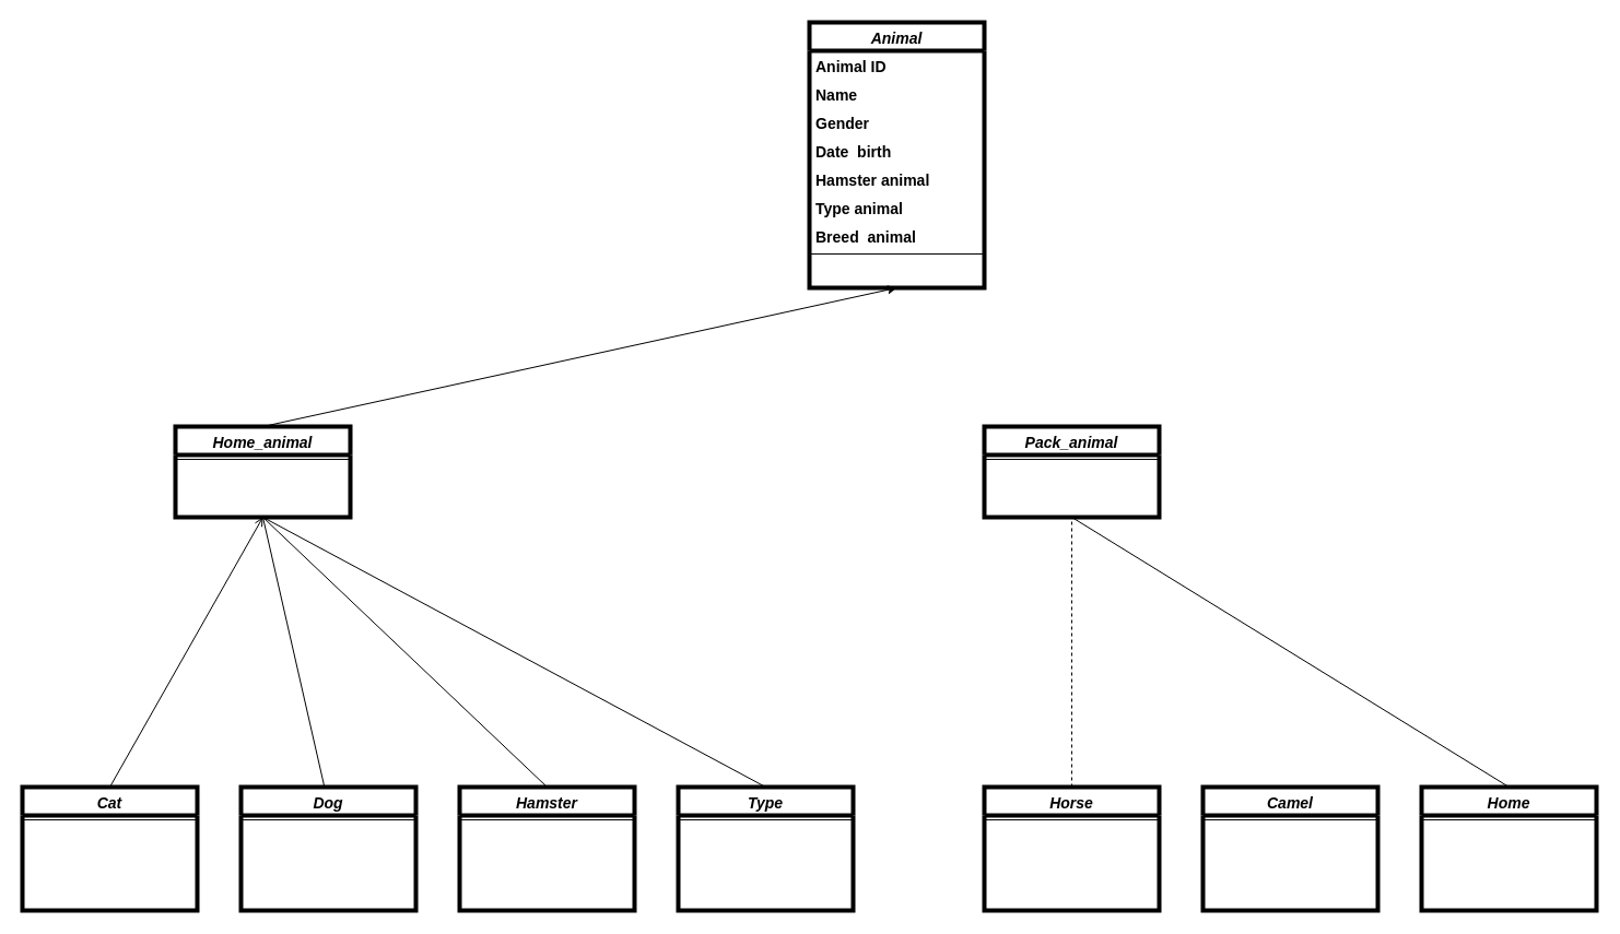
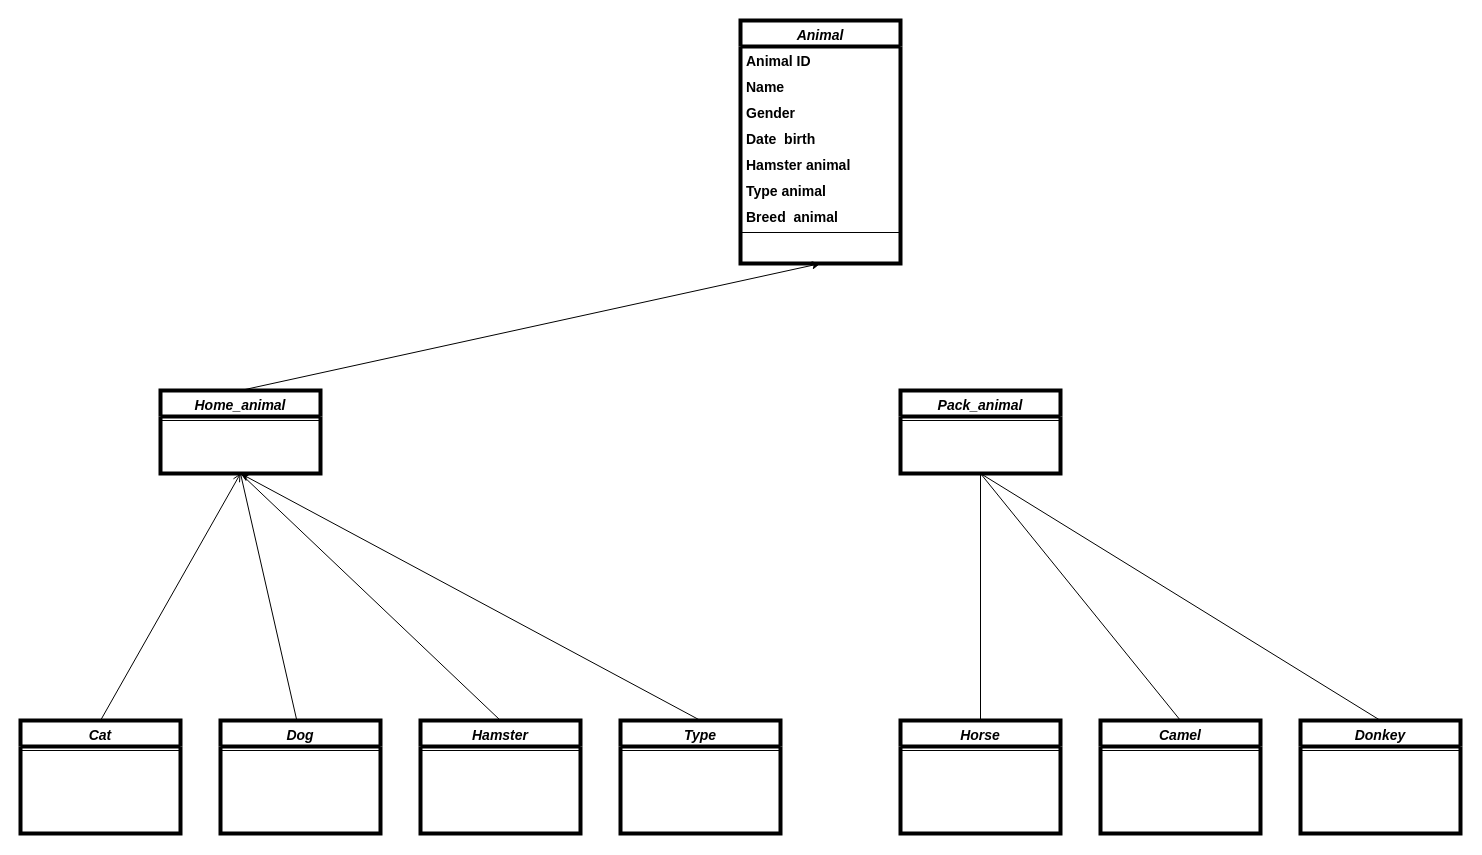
  <mxCell id="0" />
  <mxCell id="1" parent="0" />
  <mxCell id="2" value="Home_animal" style="swimlane;fontStyle=3;align=center;verticalAlign=top;childLayout=stackLayout;horizontal=1;startSize=26;horizontalStack=0;resizeParent=1;resizeLast=0;collapsible=1;marginBottom=0;rounded=0;shadow=0;strokeWidth=4;fontSize=14;" parent="1" vertex="1"><mxGeometry x="160" y="390" width="160" height="83" as="geometry"><mxRectangle x="100" y="30" width="160" height="26" as="alternateBounds" /></mxGeometry></mxCell>
  <mxCell id="3" value="" style="line;html=1;strokeWidth=1;align=left;verticalAlign=middle;spacingTop=-1;spacingLeft=3;spacingRight=3;rotatable=0;labelPosition=right;points=[];portConstraint=eastwest;fontSize=14;fontStyle=1" parent="2" vertex="1"><mxGeometry y="26" width="160" height="8" as="geometry" /></mxCell>
  <mxCell id="4" value="Cat" style="swimlane;fontStyle=3;align=center;verticalAlign=top;childLayout=stackLayout;horizontal=1;startSize=26;horizontalStack=0;resizeParent=1;resizeLast=0;collapsible=1;marginBottom=0;rounded=0;shadow=0;strokeWidth=4;fontSize=14;" parent="1" vertex="1"><mxGeometry x="20" y="720" width="160" height="113" as="geometry"><mxRectangle x="230" y="140" width="160" height="26" as="alternateBounds" /></mxGeometry></mxCell>
  <mxCell id="5" value="" style="line;html=1;strokeWidth=1;align=left;verticalAlign=middle;spacingTop=-1;spacingLeft=3;spacingRight=3;rotatable=0;labelPosition=right;points=[];portConstraint=eastwest;fontSize=14;fontStyle=1" parent="4" vertex="1"><mxGeometry y="26" width="160" height="8" as="geometry" /></mxCell>
  <mxCell id="6" value="Dog" style="swimlane;fontStyle=3;align=center;verticalAlign=top;childLayout=stackLayout;horizontal=1;startSize=26;horizontalStack=0;resizeParent=1;resizeLast=0;collapsible=1;marginBottom=0;rounded=0;shadow=0;strokeWidth=4;fontSize=14;" parent="1" vertex="1"><mxGeometry x="220" y="720" width="160" height="113" as="geometry"><mxRectangle x="230" y="140" width="160" height="26" as="alternateBounds" /></mxGeometry></mxCell>
  <mxCell id="7" value="" style="line;html=1;strokeWidth=1;align=left;verticalAlign=middle;spacingTop=-1;spacingLeft=3;spacingRight=3;rotatable=0;labelPosition=right;points=[];portConstraint=eastwest;fontSize=14;fontStyle=1" parent="6" vertex="1"><mxGeometry y="26" width="160" height="8" as="geometry" /></mxCell>
  <mxCell id="8" value="Hamster" style="swimlane;fontStyle=3;align=center;verticalAlign=top;childLayout=stackLayout;horizontal=1;startSize=26;horizontalStack=0;resizeParent=1;resizeLast=0;collapsible=1;marginBottom=0;rounded=0;shadow=0;strokeWidth=4;fontSize=14;" parent="1" vertex="1"><mxGeometry x="420" y="720" width="160" height="113" as="geometry"><mxRectangle x="230" y="140" width="160" height="26" as="alternateBounds" /></mxGeometry></mxCell>
  <mxCell id="9" value="" style="line;html=1;strokeWidth=1;align=left;verticalAlign=middle;spacingTop=-1;spacingLeft=3;spacingRight=3;rotatable=0;labelPosition=right;points=[];portConstraint=eastwest;fontSize=14;fontStyle=1" parent="8" vertex="1"><mxGeometry y="26" width="160" height="8" as="geometry" /></mxCell>
  <mxCell id="10" value="" style="endArrow=open;html=1;rounded=0;entryX=0.5;entryY=1;entryDx=0;entryDy=0;exitX=0.5;exitY=0;exitDx=0;exitDy=0;fontSize=14;fontStyle=1;" parent="1" source="4" target="2" edge="1"><mxGeometry width="50" height="50" relative="1" as="geometry"><mxPoint x="240" y="740" as="sourcePoint" /><mxPoint x="500" y="760" as="targetPoint" /></mxGeometry></mxCell>
  <mxCell id="11" value="" style="endArrow=none;html=1;rounded=0;exitX=0.476;exitY=-0.006;exitDx=0;exitDy=0;exitPerimeter=0;entryX=0.5;entryY=1;entryDx=0;entryDy=0;fontSize=14;fontStyle=1" parent="1" source="6" target="2" edge="1"><mxGeometry width="50" height="50" relative="1" as="geometry"><mxPoint x="430" y="720" as="sourcePoint" /><mxPoint x="240" y="630" as="targetPoint" /></mxGeometry></mxCell>
  <mxCell id="12" value="" style="endArrow=none;html=1;rounded=0;exitX=0.5;exitY=0;exitDx=0;exitDy=0;fontSize=14;fontStyle=1" parent="1" source="8" edge="1"><mxGeometry width="50" height="50" relative="1" as="geometry"><mxPoint x="450" y="810" as="sourcePoint" /><mxPoint x="240" y="473" as="targetPoint" /></mxGeometry></mxCell>
  <mxCell id="13" value="Pack_animal" style="swimlane;fontStyle=3;align=center;verticalAlign=top;childLayout=stackLayout;horizontal=1;startSize=26;horizontalStack=0;resizeParent=1;resizeLast=0;collapsible=1;marginBottom=0;rounded=0;shadow=0;strokeWidth=4;fontSize=14;" parent="1" vertex="1"><mxGeometry x="900" y="390" width="160" height="83" as="geometry"><mxRectangle x="100" y="30" width="160" height="26" as="alternateBounds" /></mxGeometry></mxCell>
  <mxCell id="14" value="" style="line;html=1;strokeWidth=1;align=left;verticalAlign=middle;spacingTop=-1;spacingLeft=3;spacingRight=3;rotatable=0;labelPosition=right;points=[];portConstraint=eastwest;fontSize=14;fontStyle=1" parent="13" vertex="1"><mxGeometry y="26" width="160" height="8" as="geometry" /></mxCell>
  <mxCell id="15" value="Horse" style="swimlane;fontStyle=3;align=center;verticalAlign=top;childLayout=stackLayout;horizontal=1;startSize=26;horizontalStack=0;resizeParent=1;resizeLast=0;collapsible=1;marginBottom=0;rounded=0;shadow=0;strokeWidth=4;fontSize=14;" parent="1" vertex="1"><mxGeometry x="900" y="720" width="160" height="113" as="geometry"><mxRectangle x="230" y="140" width="160" height="26" as="alternateBounds" /></mxGeometry></mxCell>
  <mxCell id="16" value="" style="line;html=1;strokeWidth=1;align=left;verticalAlign=middle;spacingTop=-1;spacingLeft=3;spacingRight=3;rotatable=0;labelPosition=right;points=[];portConstraint=eastwest;fontSize=14;fontStyle=1" parent="15" vertex="1"><mxGeometry y="26" width="160" height="8" as="geometry" /></mxCell>
  <mxCell id="17" value="Animal" style="swimlane;fontStyle=3;align=center;verticalAlign=top;childLayout=stackLayout;horizontal=1;startSize=26;horizontalStack=0;resizeParent=1;resizeLast=0;collapsible=1;marginBottom=0;rounded=0;shadow=0;strokeWidth=4;fontSize=14;" parent="1" vertex="1"><mxGeometry x="740" y="20" width="160" height="243" as="geometry"><mxRectangle x="100" y="30" width="160" height="26" as="alternateBounds" /></mxGeometry></mxCell>
  <mxCell id="18" value="Animal ID" style="text;align=left;verticalAlign=top;spacingLeft=4;spacingRight=4;overflow=hidden;rotatable=0;points=[[0,0.5],[1,0.5]];portConstraint=eastwest;rounded=0;shadow=0;html=0;fontSize=14;fontStyle=1" parent="17" vertex="1"><mxGeometry y="26" width="160" height="26" as="geometry" /></mxCell>
  <mxCell id="19" value="Name" style="text;align=left;verticalAlign=top;spacingLeft=4;spacingRight=4;overflow=hidden;rotatable=0;points=[[0,0.5],[1,0.5]];portConstraint=eastwest;fontSize=14;fontStyle=1" parent="17" vertex="1"><mxGeometry y="52" width="160" height="26" as="geometry" /></mxCell>
  <mxCell id="20" value="Gender" style="text;align=left;verticalAlign=top;spacingLeft=4;spacingRight=4;overflow=hidden;rotatable=0;points=[[0,0.5],[1,0.5]];portConstraint=eastwest;rounded=0;shadow=0;html=0;fontSize=14;fontStyle=1" parent="17" vertex="1"><mxGeometry y="78" width="160" height="26" as="geometry" /></mxCell>
  <mxCell id="21" value="Date  birth" style="text;align=left;verticalAlign=top;spacingLeft=4;spacingRight=4;overflow=hidden;rotatable=0;points=[[0,0.5],[1,0.5]];portConstraint=eastwest;rounded=0;shadow=0;html=0;fontSize=14;fontStyle=1" parent="17" vertex="1"><mxGeometry y="104" width="160" height="26" as="geometry" /></mxCell>
  <mxCell id="22" value="Hamster animal" style="text;align=left;verticalAlign=top;spacingLeft=4;spacingRight=4;overflow=hidden;rotatable=0;points=[[0,0.5],[1,0.5]];portConstraint=eastwest;rounded=0;shadow=0;html=0;fontSize=14;fontStyle=1" parent="17" vertex="1"><mxGeometry y="130" width="160" height="26" as="geometry" /></mxCell>
  <mxCell id="23" value="Type animal" style="text;align=left;verticalAlign=top;spacingLeft=4;spacingRight=4;overflow=hidden;rotatable=0;points=[[0,0.5],[1,0.5]];portConstraint=eastwest;rounded=0;shadow=0;html=0;fontSize=14;fontStyle=1" parent="17" vertex="1"><mxGeometry y="156" width="160" height="26" as="geometry" /></mxCell>
  <mxCell id="24" value="Breed  animal" style="text;align=left;verticalAlign=top;spacingLeft=4;spacingRight=4;overflow=hidden;rotatable=0;points=[[0,0.5],[1,0.5]];portConstraint=eastwest;rounded=0;shadow=0;html=0;fontSize=14;fontStyle=1" parent="17" vertex="1"><mxGeometry y="182" width="160" height="26" as="geometry" /></mxCell>
  <mxCell id="25" value="" style="line;html=1;strokeWidth=1;align=left;verticalAlign=middle;spacingTop=-1;spacingLeft=3;spacingRight=3;rotatable=0;labelPosition=right;points=[];portConstraint=eastwest;fontSize=14;fontStyle=1" parent="17" vertex="1"><mxGeometry y="208" width="160" height="8" as="geometry" /></mxCell>
  <mxCell id="26" value="" style="endArrow=classic;html=1;rounded=0;exitX=0.5;exitY=0;exitDx=0;exitDy=0;entryX=0.5;entryY=1;entryDx=0;entryDy=0;fontSize=14;fontStyle=1;" parent="1" source="2" target="17" edge="1"><mxGeometry width="50" height="50" relative="1" as="geometry"><mxPoint x="890" y="610" as="sourcePoint" /><mxPoint y="290" as="targetPoint" x="820" /></mxGeometry></mxCell>
- <mxCell id="27" value="" style="endArrow=none;html=1;rounded=0;entryX=0.5;entryY=1;entryDx=0;entryDy=0;exitX=0.5;exitY=0;exitDx=0;exitDy=0;fontSize=14;fontStyle=1;dashed=1;" parent="1" source="15" target="13" edge="1"><mxGeometry width="50" height="50" relative="1" as="geometry"><mxPoint x="890" y="670" as="sourcePoint" /><mxPoint x="940" y="620" as="targetPoint" /></mxGeometry></mxCell>
+ <mxCell id="27" value="" style="endArrow=none;html=1;rounded=0;entryX=0.5;entryY=1;entryDx=0;entryDy=0;exitX=0.5;exitY=0;exitDx=0;exitDy=0;fontSize=14;fontStyle=1" parent="1" source="15" target="13" edge="1"><mxGeometry width="50" height="50" relative="1" as="geometry"><mxPoint x="890" y="670" as="sourcePoint" /><mxPoint x="940" y="620" as="targetPoint" /></mxGeometry></mxCell>
  <mxCell id="28" value="Type" style="swimlane;fontStyle=3;align=center;verticalAlign=top;childLayout=stackLayout;horizontal=1;startSize=26;horizontalStack=0;resizeParent=1;resizeLast=0;collapsible=1;marginBottom=0;rounded=0;shadow=0;strokeWidth=4;fontSize=14;" parent="1" vertex="1"><mxGeometry x="620" y="720" width="160" height="113" as="geometry"><mxRectangle x="230" y="140" width="160" height="26" as="alternateBounds" /></mxGeometry></mxCell>
  <mxCell id="29" value="" style="line;html=1;strokeWidth=1;align=left;verticalAlign=middle;spacingTop=-1;spacingLeft=3;spacingRight=3;rotatable=0;labelPosition=right;points=[];portConstraint=eastwest;fontSize=14;fontStyle=1" parent="28" vertex="1"><mxGeometry y="26" width="160" height="8" as="geometry" /></mxCell>
- <mxCell id="30" value="" style="endArrow=none;html=1;rounded=0;exitX=0.5;exitY=0;exitDx=0;exitDy=0;entryX=0.5;entryY=1;entryDx=0;entryDy=0;fontSize=14;fontStyle=1" parent="1" source="28" target="2" edge="1"><mxGeometry width="50" height="50" relative="1" as="geometry"><mxPoint x="700" y="610" as="sourcePoint" /><mxPoint x="250" y="473" as="targetPoint" /></mxGeometry></mxCell>
+ <mxCell id="30" value="" style="endArrow=classic;html=1;rounded=0;exitX=0.5;exitY=0;exitDx=0;exitDy=0;entryX=0.5;entryY=1;entryDx=0;entryDy=0;fontSize=14;fontStyle=1;" parent="1" source="28" target="2" edge="1"><mxGeometry width="50" height="50" relative="1" as="geometry"><mxPoint x="700" y="610" as="sourcePoint" /><mxPoint x="250" y="473" as="targetPoint" /></mxGeometry></mxCell>
  <mxCell id="31" value="Camel" style="swimlane;fontStyle=3;align=center;verticalAlign=top;childLayout=stackLayout;horizontal=1;startSize=26;horizontalStack=0;resizeParent=1;resizeLast=0;collapsible=1;marginBottom=0;rounded=0;shadow=0;strokeWidth=4;fontSize=14;" parent="1" vertex="1"><mxGeometry x="1100" y="720" width="160" height="113" as="geometry"><mxRectangle x="230" y="140" width="160" height="26" as="alternateBounds" /></mxGeometry></mxCell>
  <mxCell id="32" value="" style="line;html=1;strokeWidth=1;align=left;verticalAlign=middle;spacingTop=-1;spacingLeft=3;spacingRight=3;rotatable=0;labelPosition=right;points=[];portConstraint=eastwest;fontSize=14;fontStyle=1" parent="31" vertex="1"><mxGeometry y="26" width="160" height="8" as="geometry" /></mxCell>
- <mxCell id="34" value="Home" style="swimlane;fontStyle=3;align=center;verticalAlign=top;childLayout=stackLayout;horizontal=1;startSize=26;horizontalStack=0;resizeParent=1;resizeLast=0;collapsible=1;marginBottom=0;rounded=0;shadow=0;strokeWidth=4;fontSize=14;" parent="1" vertex="1"><mxGeometry x="1300" y="720" width="160" height="113" as="geometry"><mxRectangle x="230" y="140" width="160" height="26" as="alternateBounds" /></mxGeometry></mxCell>
+ <mxCell id="33" value="" style="endArrow=none;html=1;rounded=0;entryX=0.5;entryY=1;entryDx=0;entryDy=0;exitX=0.5;exitY=0;exitDx=0;exitDy=0;fontSize=14;fontStyle=1" parent="1" source="31" target="13" edge="1"><mxGeometry width="50" height="50" relative="1" as="geometry"><mxPoint x="700" y="610" as="sourcePoint" /><mxPoint x="750" y="560" as="targetPoint" /></mxGeometry></mxCell>
+ <mxCell id="34" value="Donkey" style="swimlane;fontStyle=3;align=center;verticalAlign=top;childLayout=stackLayout;horizontal=1;startSize=26;horizontalStack=0;resizeParent=1;resizeLast=0;collapsible=1;marginBottom=0;rounded=0;shadow=0;strokeWidth=4;fontSize=14;" parent="1" vertex="1"><mxGeometry x="1300" y="720" width="160" height="113" as="geometry"><mxRectangle x="230" y="140" width="160" height="26" as="alternateBounds" /></mxGeometry></mxCell>
  <mxCell id="35" value="" style="line;html=1;strokeWidth=1;align=left;verticalAlign=middle;spacingTop=-1;spacingLeft=3;spacingRight=3;rotatable=0;labelPosition=right;points=[];portConstraint=eastwest;fontSize=14;fontStyle=1" parent="34" vertex="1"><mxGeometry y="26" width="160" height="8" as="geometry" /></mxCell>
  <mxCell id="36" value="" style="endArrow=none;html=1;rounded=0;entryX=0.5;entryY=1;entryDx=0;entryDy=0;exitX=0.5;exitY=0;exitDx=0;exitDy=0;fontSize=14;fontStyle=1" parent="1" source="34" target="13" edge="1"><mxGeometry width="50" height="50" relative="1" as="geometry"><mxPoint x="700" y="610" as="sourcePoint" /><mxPoint x="750" y="560" as="targetPoint" /></mxGeometry></mxCell>
